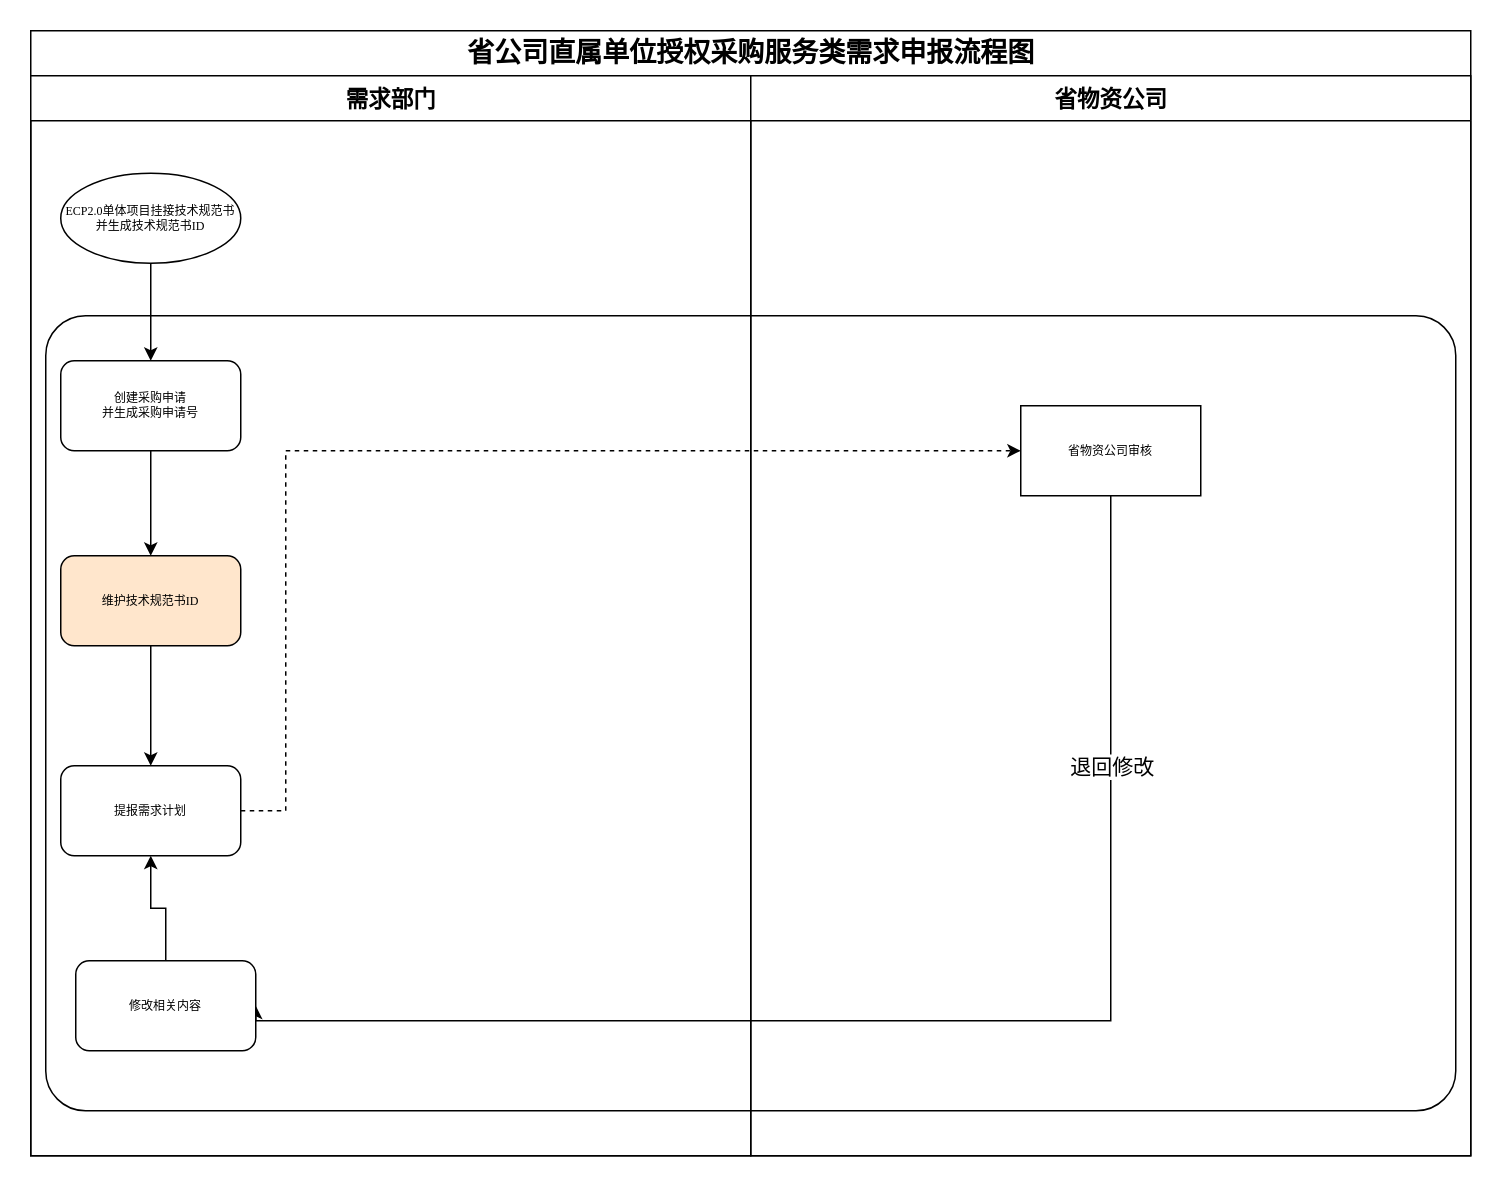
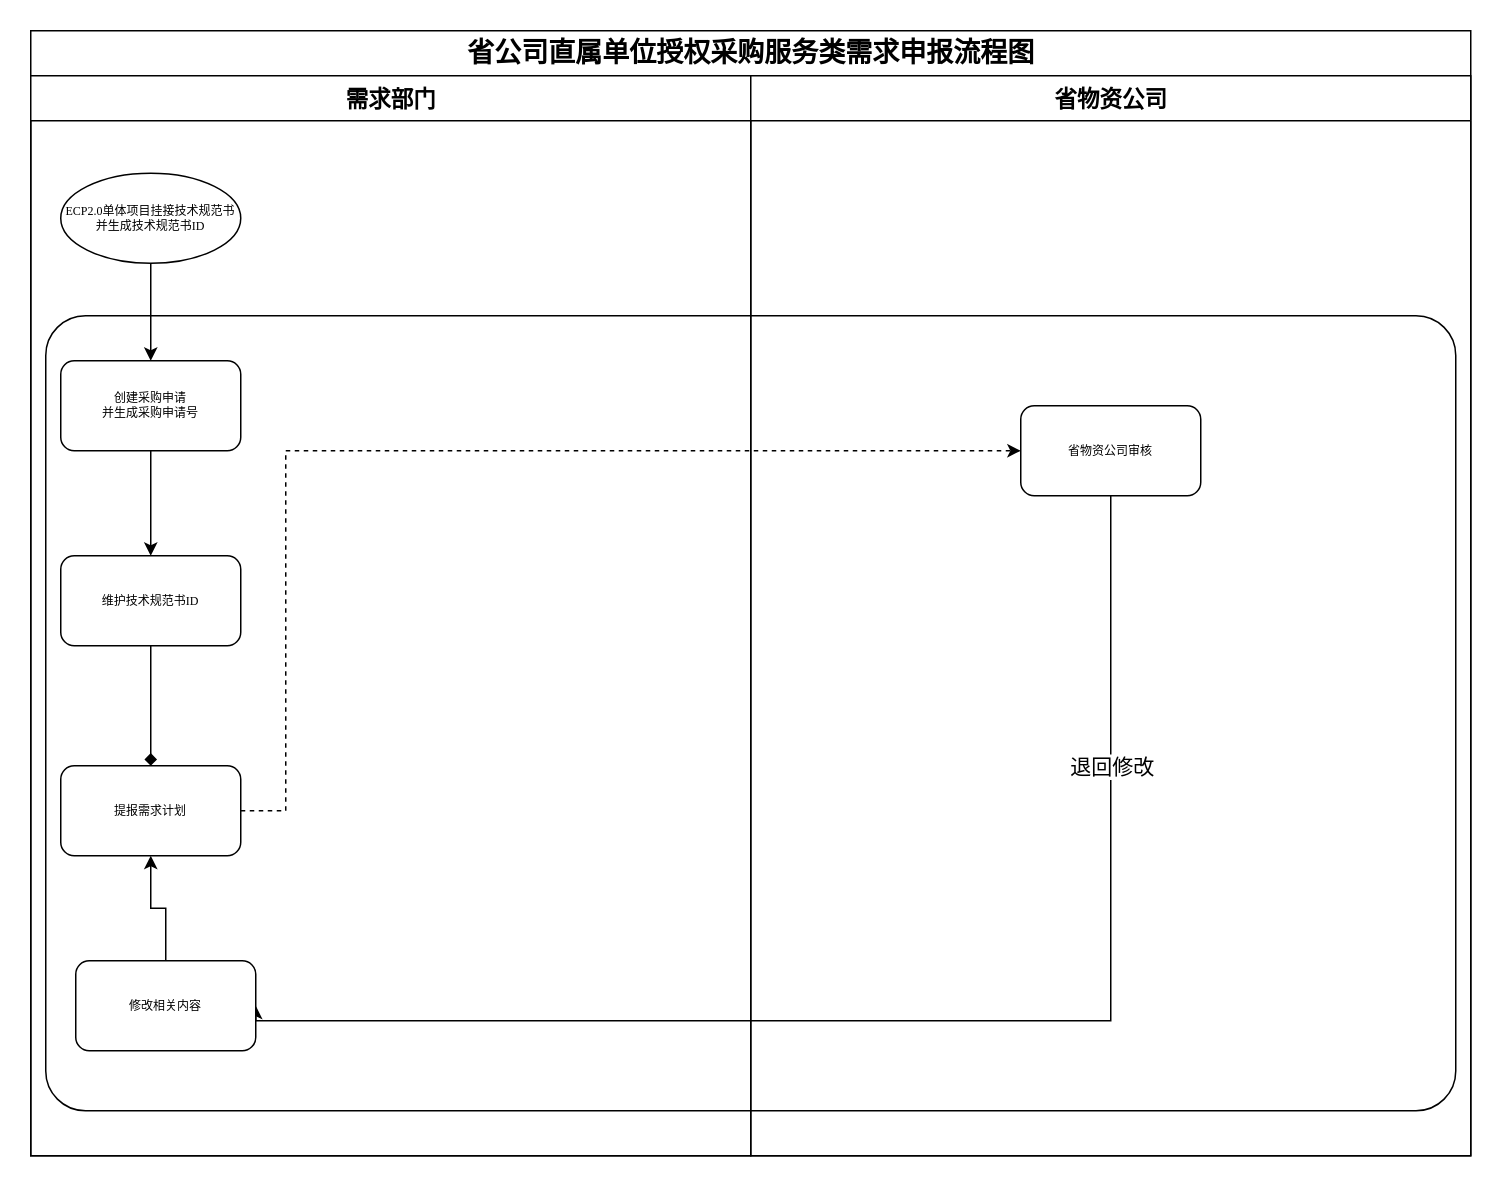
  <mxCell id="0" />
  <mxCell id="1" parent="0" />
  <mxCell id="2" value="" style="rounded=1;whiteSpace=wrap;html=1;rotation=0;glass=0;perimeterSpacing=0;strokeOpacity=100;arcSize=5;" parent="1" vertex="1"><mxGeometry x="30" y="210" width="940" height="530" as="geometry" /></mxCell>
  <mxCell id="3" value="&lt;font style=&quot;font-size: 18px&quot;&gt;省公司直属单位授权采购服务类需求申报流程图&lt;/font&gt;" style="swimlane;html=1;childLayout=stackLayout;startSize=30;rounded=0;shadow=0;labelBackgroundColor=none;strokeWidth=1;fontFamily=Verdana;fontSize=18;align=center;" parent="1" vertex="1"><mxGeometry x="20" y="20" width="960" height="750" as="geometry" /></mxCell>
  <mxCell id="4" value="需求部门" style="swimlane;html=1;startSize=30;fontSize=15;" parent="3" vertex="1"><mxGeometry y="30" width="480" height="720" as="geometry" /></mxCell>
  <mxCell id="5" style="edgeStyle=orthogonalEdgeStyle;rounded=0;orthogonalLoop=1;jettySize=auto;html=1;exitX=0.5;exitY=1;exitDx=0;exitDy=0;entryX=0.5;entryY=0;entryDx=0;entryDy=0;fontSize=18;" parent="4" source="6" target="8" edge="1"><mxGeometry relative="1" as="geometry" /></mxCell>
  <mxCell id="6" value="ECP2.0单体项目挂接技术规范书并生成技术规范书ID" style="ellipse;whiteSpace=wrap;html=1;shadow=0;labelBackgroundColor=none;strokeWidth=1;fontFamily=Verdana;fontSize=8;align=center;" parent="4" vertex="1"><mxGeometry x="20" y="65" width="120" height="60" as="geometry" /></mxCell>
  <mxCell id="7" style="edgeStyle=orthogonalEdgeStyle;rounded=0;orthogonalLoop=1;jettySize=auto;html=1;entryX=0.5;entryY=0;entryDx=0;entryDy=0;fontSize=18;" parent="4" source="8" target="9" edge="1"><mxGeometry relative="1" as="geometry" /></mxCell>
  <mxCell id="8" value="创建采购申请&lt;br&gt;并生成采购申请号" style="rounded=1;whiteSpace=wrap;html=1;shadow=0;labelBackgroundColor=none;strokeWidth=1;fontFamily=Verdana;fontSize=8;align=center;" parent="4" vertex="1"><mxGeometry x="20" y="190" width="120" height="60" as="geometry" /></mxCell>
- <mxCell id="9" value="维护技术规范书ID" style="rounded=1;whiteSpace=wrap;html=1;shadow=0;labelBackgroundColor=none;strokeWidth=1;fontFamily=Verdana;fontSize=8;align=center;fillColor=#ffe6cc;" parent="4" vertex="1"><mxGeometry x="20" y="320" width="120" height="60" as="geometry" /></mxCell>
+ <mxCell id="9" value="维护技术规范书ID" style="rounded=1;whiteSpace=wrap;html=1;shadow=0;labelBackgroundColor=none;strokeWidth=1;fontFamily=Verdana;fontSize=8;align=center;" parent="4" vertex="1"><mxGeometry x="20" y="320" width="120" height="60" as="geometry" /></mxCell>
  <mxCell id="10" value="省物资公司" style="swimlane;html=1;startSize=30;fontSize=15;" parent="3" vertex="1"><mxGeometry x="480" y="30" width="480" height="720" as="geometry" /></mxCell>
- <mxCell id="11" value="省物资公司审核" style="whiteSpace=wrap;html=1;shadow=0;fontFamily=Verdana;fontSize=8;strokeWidth=1;rounded=0;" parent="10" vertex="1"><mxGeometry x="180" y="220" width="120" height="60" as="geometry" /></mxCell>
+ <mxCell id="11" value="省物资公司审核" style="whiteSpace=wrap;html=1;rounded=1;shadow=0;fontFamily=Verdana;fontSize=8;strokeWidth=1;" parent="10" vertex="1"><mxGeometry x="180" y="220" width="120" height="60" as="geometry" /></mxCell>
  <mxCell id="12" value="" style="edgeStyle=orthogonalEdgeStyle;rounded=0;orthogonalLoop=1;jettySize=auto;html=1;fontSize=18;entryX=0;entryY=0.5;entryDx=0;entryDy=0;dashed=1;" parent="1" source="13" target="11" edge="1"><mxGeometry relative="1" as="geometry"><Array as="points"><mxPoint x="190" y="540" /><mxPoint x="190" y="300" /></Array><mxPoint x="400" y="300" as="targetPoint" /></mxGeometry></mxCell>
  <mxCell id="13" value="提报需求计划" style="whiteSpace=wrap;html=1;rounded=1;shadow=0;fontFamily=Verdana;fontSize=8;strokeWidth=1;" parent="1" vertex="1"><mxGeometry x="40" y="510" width="120" height="60" as="geometry" /></mxCell>
- <mxCell id="14" value="" style="edgeStyle=orthogonalEdgeStyle;rounded=0;orthogonalLoop=1;jettySize=auto;html=1;fontSize=18;" parent="1" source="9" target="13" edge="1"><mxGeometry relative="1" as="geometry" /></mxCell>
+ <mxCell id="14" value="" style="edgeStyle=orthogonalEdgeStyle;rounded=0;orthogonalLoop=1;jettySize=auto;html=1;fontSize=18;endArrow=diamond;" parent="1" source="9" target="13" edge="1"><mxGeometry relative="1" as="geometry" /></mxCell>
  <mxCell id="15" style="edgeStyle=orthogonalEdgeStyle;rounded=0;orthogonalLoop=1;jettySize=auto;html=1;fontSize=14;entryX=1;entryY=0.5;entryDx=0;entryDy=0;exitX=0.5;exitY=1;exitDx=0;exitDy=0;" parent="1" source="11" target="18" edge="1"><mxGeometry relative="1" as="geometry"><mxPoint x="380" y="640" as="targetPoint" /><Array as="points"><mxPoint x="740" y="680" /></Array><mxPoint x="460" y="330" as="sourcePoint" /></mxGeometry></mxCell>
  <mxCell id="16" value="退回修改" style="edgeLabel;html=1;align=center;verticalAlign=middle;resizable=0;points=[];fontSize=14;" parent="15" vertex="1" connectable="0"><mxGeometry x="-0.346" y="-2" relative="1" as="geometry"><mxPoint x="2" y="-124" as="offset" /></mxGeometry></mxCell>
  <mxCell id="17" style="edgeStyle=orthogonalEdgeStyle;rounded=0;orthogonalLoop=1;jettySize=auto;html=1;entryX=0.5;entryY=1;entryDx=0;entryDy=0;fontSize=14;" parent="1" source="18" target="13" edge="1"><mxGeometry relative="1" as="geometry" /></mxCell>
  <mxCell id="18" value="修改相关内容" style="whiteSpace=wrap;html=1;rounded=1;shadow=0;fontFamily=Verdana;fontSize=8;strokeWidth=1;" parent="1" vertex="1"><mxGeometry x="50" y="640" width="120" height="60" as="geometry" /></mxCell>
